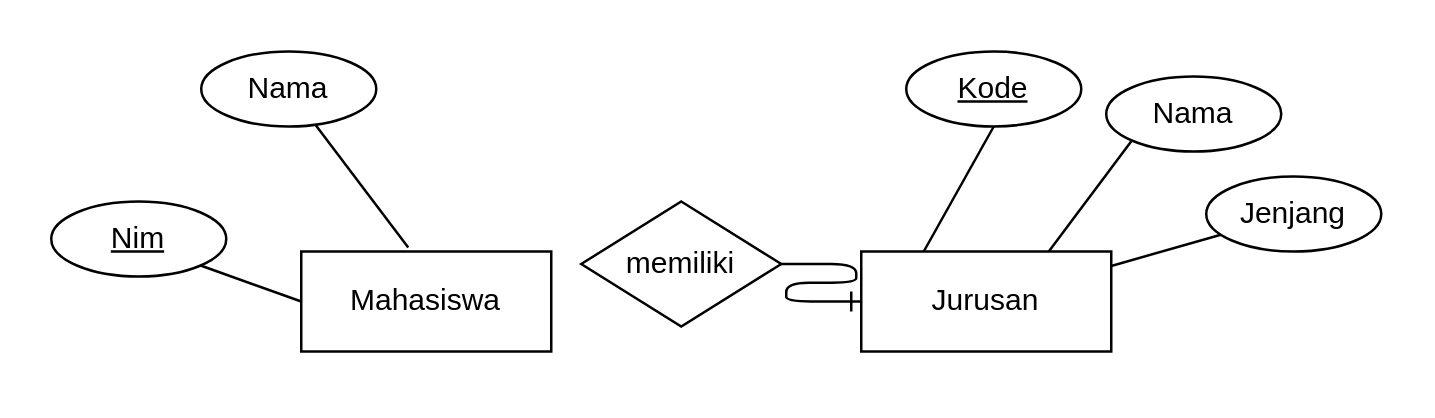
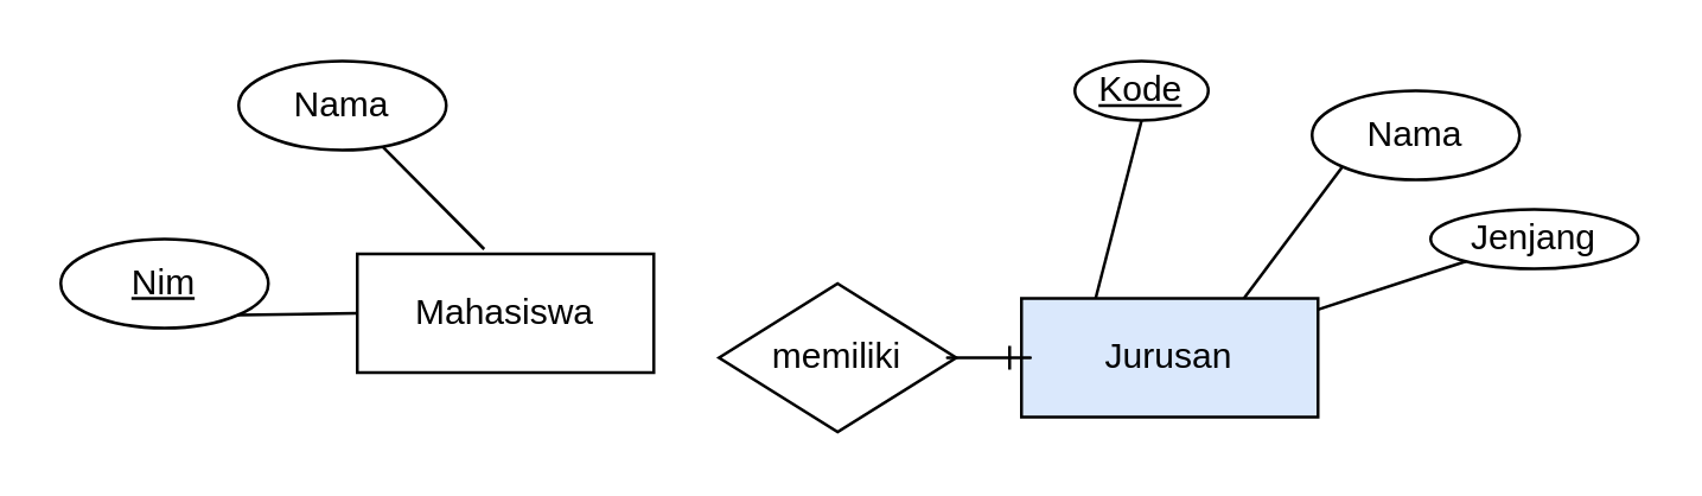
  <mxCell id="0" />
  <mxCell id="1" parent="0" />
- <mxCell id="2" value="Mahasiswa" style="whiteSpace=wrap;html=1;align=center;" parent="1" vertex="1"><mxGeometry x="120" y="100" width="100" height="40" as="geometry" /></mxCell>
+ <mxCell id="2" value="Mahasiswa" style="whiteSpace=wrap;html=1;align=center;" parent="1" vertex="1"><mxGeometry x="120" y="85" width="100" height="40" as="geometry" /></mxCell>
  <mxCell id="3" style="edgeStyle=none;html=1;endArrow=none;endFill=0;" parent="1" source="4" target="9" edge="1"><mxGeometry relative="1" as="geometry" /></mxCell>
- <mxCell id="4" value="Jurusan" style="whiteSpace=wrap;html=1;align=center;" parent="1" vertex="1"><mxGeometry x="344" y="100" width="100" height="40" as="geometry" /></mxCell>
+ <mxCell id="4" value="Jurusan" style="whiteSpace=wrap;html=1;align=center;fillColor=#dae8fc;" parent="1" vertex="1"><mxGeometry x="344" y="100" width="100" height="40" as="geometry" /></mxCell>
  <mxCell id="5" value="&lt;u&gt;Nim&lt;/u&gt;" style="ellipse;whiteSpace=wrap;html=1;align=center;" parent="1" vertex="1"><mxGeometry x="20" y="80" width="70" height="30" as="geometry" /></mxCell>
  <mxCell id="6" value="Nama" style="ellipse;whiteSpace=wrap;html=1;align=center;" parent="1" vertex="1"><mxGeometry x="80" y="20" width="70" height="30" as="geometry" /></mxCell>
- <mxCell id="7" value="&lt;u&gt;Kode&lt;/u&gt;" style="ellipse;whiteSpace=wrap;html=1;align=center;" parent="1" vertex="1"><mxGeometry x="362" y="20" width="70" height="30" as="geometry" /></mxCell>
+ <mxCell id="7" value="&lt;u&gt;Kode&lt;/u&gt;" style="ellipse;whiteSpace=wrap;html=1;align=center;" parent="1" vertex="1"><mxGeometry x="362" y="20" width="45" height="20" as="geometry" /></mxCell>
  <mxCell id="8" value="Nama" style="ellipse;whiteSpace=wrap;html=1;align=center;" parent="1" vertex="1"><mxGeometry x="442" y="30" width="70" height="30" as="geometry" /></mxCell>
- <mxCell id="9" value="Jenjang" style="ellipse;whiteSpace=wrap;html=1;align=center;" parent="1" vertex="1"><mxGeometry x="482" y="70" width="70" height="30" as="geometry" /></mxCell>
+ <mxCell id="9" value="Jenjang" style="ellipse;whiteSpace=wrap;html=1;align=center;" parent="1" vertex="1"><mxGeometry x="482" y="70" width="70" height="20" as="geometry" /></mxCell>
  <mxCell id="10" style="html=1;exitX=1;exitY=1;exitDx=0;exitDy=0;entryX=0;entryY=0.5;entryDx=0;entryDy=0;endArrow=none;endFill=0;" parent="1" source="5" target="2" edge="1"><mxGeometry relative="1" as="geometry" /></mxCell>
  <mxCell id="11" style="html=1;entryX=0.428;entryY=-0.04;entryDx=0;entryDy=0;endArrow=none;endFill=0;entryPerimeter=0;" parent="1" source="6" target="2" edge="1"><mxGeometry relative="1" as="geometry"><mxPoint x="130" y="60" as="sourcePoint" /><mxPoint x="130" y="130" as="targetPoint" /></mxGeometry></mxCell>
  <mxCell id="12" style="html=1;entryX=0.25;entryY=0;entryDx=0;entryDy=0;endArrow=none;endFill=0;exitX=0.5;exitY=1;exitDx=0;exitDy=0;" parent="1" source="7" target="4" edge="1"><mxGeometry relative="1" as="geometry"><mxPoint x="260" y="70" as="sourcePoint" /><mxPoint x="130" y="130" as="targetPoint" /></mxGeometry></mxCell>
  <mxCell id="13" style="html=1;entryX=0.75;entryY=0;entryDx=0;entryDy=0;endArrow=none;endFill=0;exitX=0;exitY=1;exitDx=0;exitDy=0;" parent="1" source="8" target="4" edge="1"><mxGeometry relative="1" as="geometry"><mxPoint x="365" y="60" as="sourcePoint" /><mxPoint x="355" y="110" as="targetPoint" /></mxGeometry></mxCell>
- <mxCell id="14" value="memiliki" style="shape=rhombus;perimeter=rhombusPerimeter;whiteSpace=wrap;html=1;align=center;" parent="1" vertex="1"><mxGeometry x="232" y="80" width="80" height="50" as="geometry" /></mxCell>
+ <mxCell id="14" value="memiliki" style="shape=rhombus;perimeter=rhombusPerimeter;whiteSpace=wrap;html=1;align=center;" parent="1" vertex="1"><mxGeometry x="242" y="95" width="80" height="50" as="geometry" /></mxCell>
  <mxCell id="15" value="" style="edgeStyle=entityRelationEdgeStyle;fontSize=12;html=1;endArrow=ERone;endFill=1;exitX=1;exitY=0.5;exitDx=0;exitDy=0;entryX=0;entryY=0.5;entryDx=0;entryDy=0;" parent="1" source="14" target="4" edge="1"><mxGeometry width="100" height="100" relative="1" as="geometry"><mxPoint x="213" y="118" as="sourcePoint" /><mxPoint x="313" y="18" as="targetPoint" /></mxGeometry></mxCell>
